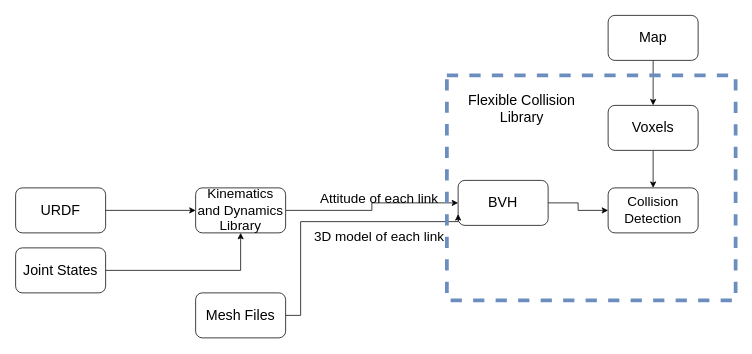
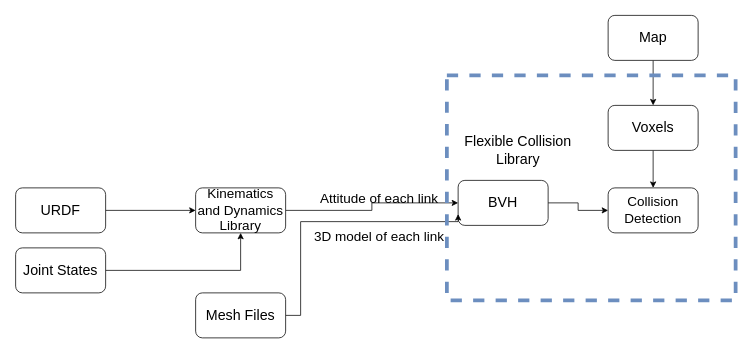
  <mxCell id="0" />
  <mxCell id="1" parent="0" />
  <mxCell id="2" value="" style="edgeStyle=orthogonalEdgeStyle;rounded=0;orthogonalLoop=1;jettySize=auto;html=1;" edge="1" parent="1" source="3" target="5"><mxGeometry relative="1" as="geometry" /></mxCell>
  <mxCell id="3" value="&lt;font style=&quot;font-size: 19px&quot;&gt;URDF&lt;/font&gt;" style="rounded=1;whiteSpace=wrap;html=1;" vertex="1" parent="1"><mxGeometry x="20" y="250" width="120" height="60" as="geometry" /></mxCell>
  <mxCell id="4" value="" style="edgeStyle=orthogonalEdgeStyle;rounded=0;orthogonalLoop=1;jettySize=auto;html=1;startArrow=none;exitX=1;exitY=0.5;exitDx=0;exitDy=0;" edge="1" parent="1" source="5" target="9"><mxGeometry relative="1" as="geometry"><mxPoint x="460" y="270" as="sourcePoint" /></mxGeometry></mxCell>
  <mxCell id="5" value="&lt;font style=&quot;font-size: 18px&quot;&gt;Kinematics and Dynamics Library&lt;/font&gt;" style="rounded=1;whiteSpace=wrap;html=1;" vertex="1" parent="1"><mxGeometry x="260" y="250" width="120" height="60" as="geometry" /></mxCell>
  <mxCell id="6" style="edgeStyle=orthogonalEdgeStyle;rounded=0;orthogonalLoop=1;jettySize=auto;html=1;entryX=0.5;entryY=1;entryDx=0;entryDy=0;" edge="1" parent="1" source="7" target="5"><mxGeometry relative="1" as="geometry" /></mxCell>
  <mxCell id="7" value="&lt;font style=&quot;font-size: 19px&quot;&gt;Joint States&lt;/font&gt;" style="rounded=1;whiteSpace=wrap;html=1;" vertex="1" parent="1"><mxGeometry x="20" y="330" width="120" height="60" as="geometry" /></mxCell>
  <mxCell id="8" value="" style="edgeStyle=orthogonalEdgeStyle;rounded=0;orthogonalLoop=1;jettySize=auto;html=1;" edge="1" parent="1" source="9" target="14"><mxGeometry relative="1" as="geometry" /></mxCell>
  <mxCell id="9" value="&lt;font style=&quot;font-size: 19px&quot;&gt;BVH&lt;/font&gt;" style="whiteSpace=wrap;html=1;rounded=1;" vertex="1" parent="1"><mxGeometry x="610" y="240" width="120" height="60" as="geometry" /></mxCell>
  <mxCell id="10" style="edgeStyle=orthogonalEdgeStyle;rounded=0;orthogonalLoop=1;jettySize=auto;html=1;exitX=1;exitY=0.5;exitDx=0;exitDy=0;entryX=0;entryY=0.75;entryDx=0;entryDy=0;" edge="1" parent="1" source="11" target="9"><mxGeometry relative="1" as="geometry"><Array as="points"><mxPoint x="400" y="420" /><mxPoint x="400" y="295" /></Array></mxGeometry></mxCell>
  <mxCell id="11" value="&lt;font style=&quot;font-size: 19px&quot;&gt;Mesh Files&lt;/font&gt;" style="rounded=1;whiteSpace=wrap;html=1;" vertex="1" parent="1"><mxGeometry x="260" y="390" width="120" height="60" as="geometry" /></mxCell>
  <mxCell id="12" value="&lt;font style=&quot;font-size: 18px&quot;&gt;Attitude of each link&lt;/font&gt;" style="text;html=1;strokeColor=none;fillColor=none;align=center;verticalAlign=middle;whiteSpace=wrap;rounded=0;" vertex="1" parent="1"><mxGeometry x="420" y="250" width="170" height="30" as="geometry" /></mxCell>
  <mxCell id="13" value="&lt;font style=&quot;font-size: 18px&quot;&gt;3D model of each link&lt;/font&gt;" style="text;html=1;strokeColor=none;fillColor=none;align=center;verticalAlign=middle;whiteSpace=wrap;rounded=0;" vertex="1" parent="1"><mxGeometry x="410" y="300" width="190" height="30" as="geometry" /></mxCell>
  <mxCell id="14" value="&lt;font style=&quot;font-size: 18px&quot;&gt;Collision &lt;br&gt;Detection&lt;/font&gt;" style="whiteSpace=wrap;html=1;rounded=1;" vertex="1" parent="1"><mxGeometry x="810" y="250" width="120" height="60" as="geometry" /></mxCell>
  <mxCell id="15" value="" style="edgeStyle=orthogonalEdgeStyle;rounded=0;orthogonalLoop=1;jettySize=auto;html=1;" edge="1" parent="1" source="16" target="18"><mxGeometry relative="1" as="geometry" /></mxCell>
  <mxCell id="16" value="&lt;font style=&quot;font-size: 19px&quot;&gt;Map&lt;/font&gt;" style="rounded=1;whiteSpace=wrap;html=1;" vertex="1" parent="1"><mxGeometry x="810" y="20" width="120" height="60" as="geometry" /></mxCell>
  <mxCell id="17" value="" style="edgeStyle=orthogonalEdgeStyle;rounded=0;orthogonalLoop=1;jettySize=auto;html=1;" edge="1" parent="1" source="18" target="14"><mxGeometry relative="1" as="geometry" /></mxCell>
  <mxCell id="18" value="&lt;span style=&quot;font-size: 19px&quot;&gt;Voxels&lt;/span&gt;" style="rounded=1;whiteSpace=wrap;html=1;" vertex="1" parent="1"><mxGeometry x="810" y="140" width="120" height="60" as="geometry" /></mxCell>
  <mxCell id="19" value="" style="rounded=0;whiteSpace=wrap;html=1;dashed=1;strokeColor=#6c8ebf;fillColor=none;strokeWidth=5;" vertex="1" parent="1"><mxGeometry x="595" y="100" width="385" height="300" as="geometry" /></mxCell>
- <mxCell id="20" value="&lt;font style=&quot;font-size: 19px&quot;&gt;Flexible Collision Library&lt;/font&gt;" style="text;html=1;strokeColor=none;fillColor=none;align=center;verticalAlign=middle;whiteSpace=wrap;rounded=0;dashed=1;" vertex="1" parent="1"><mxGeometry x="620" y="120" width="150" height="50" as="geometry" /></mxCell>
+ <mxCell id="20" value="&lt;font style=&quot;font-size: 19px&quot;&gt;Flexible Collision Library&lt;/font&gt;" style="text;html=1;strokeColor=none;fillColor=none;align=center;verticalAlign=middle;whiteSpace=wrap;rounded=0;dashed=1;" vertex="1" parent="1"><mxGeometry x="615" y="175" width="150" height="50" as="geometry" /></mxCell>
